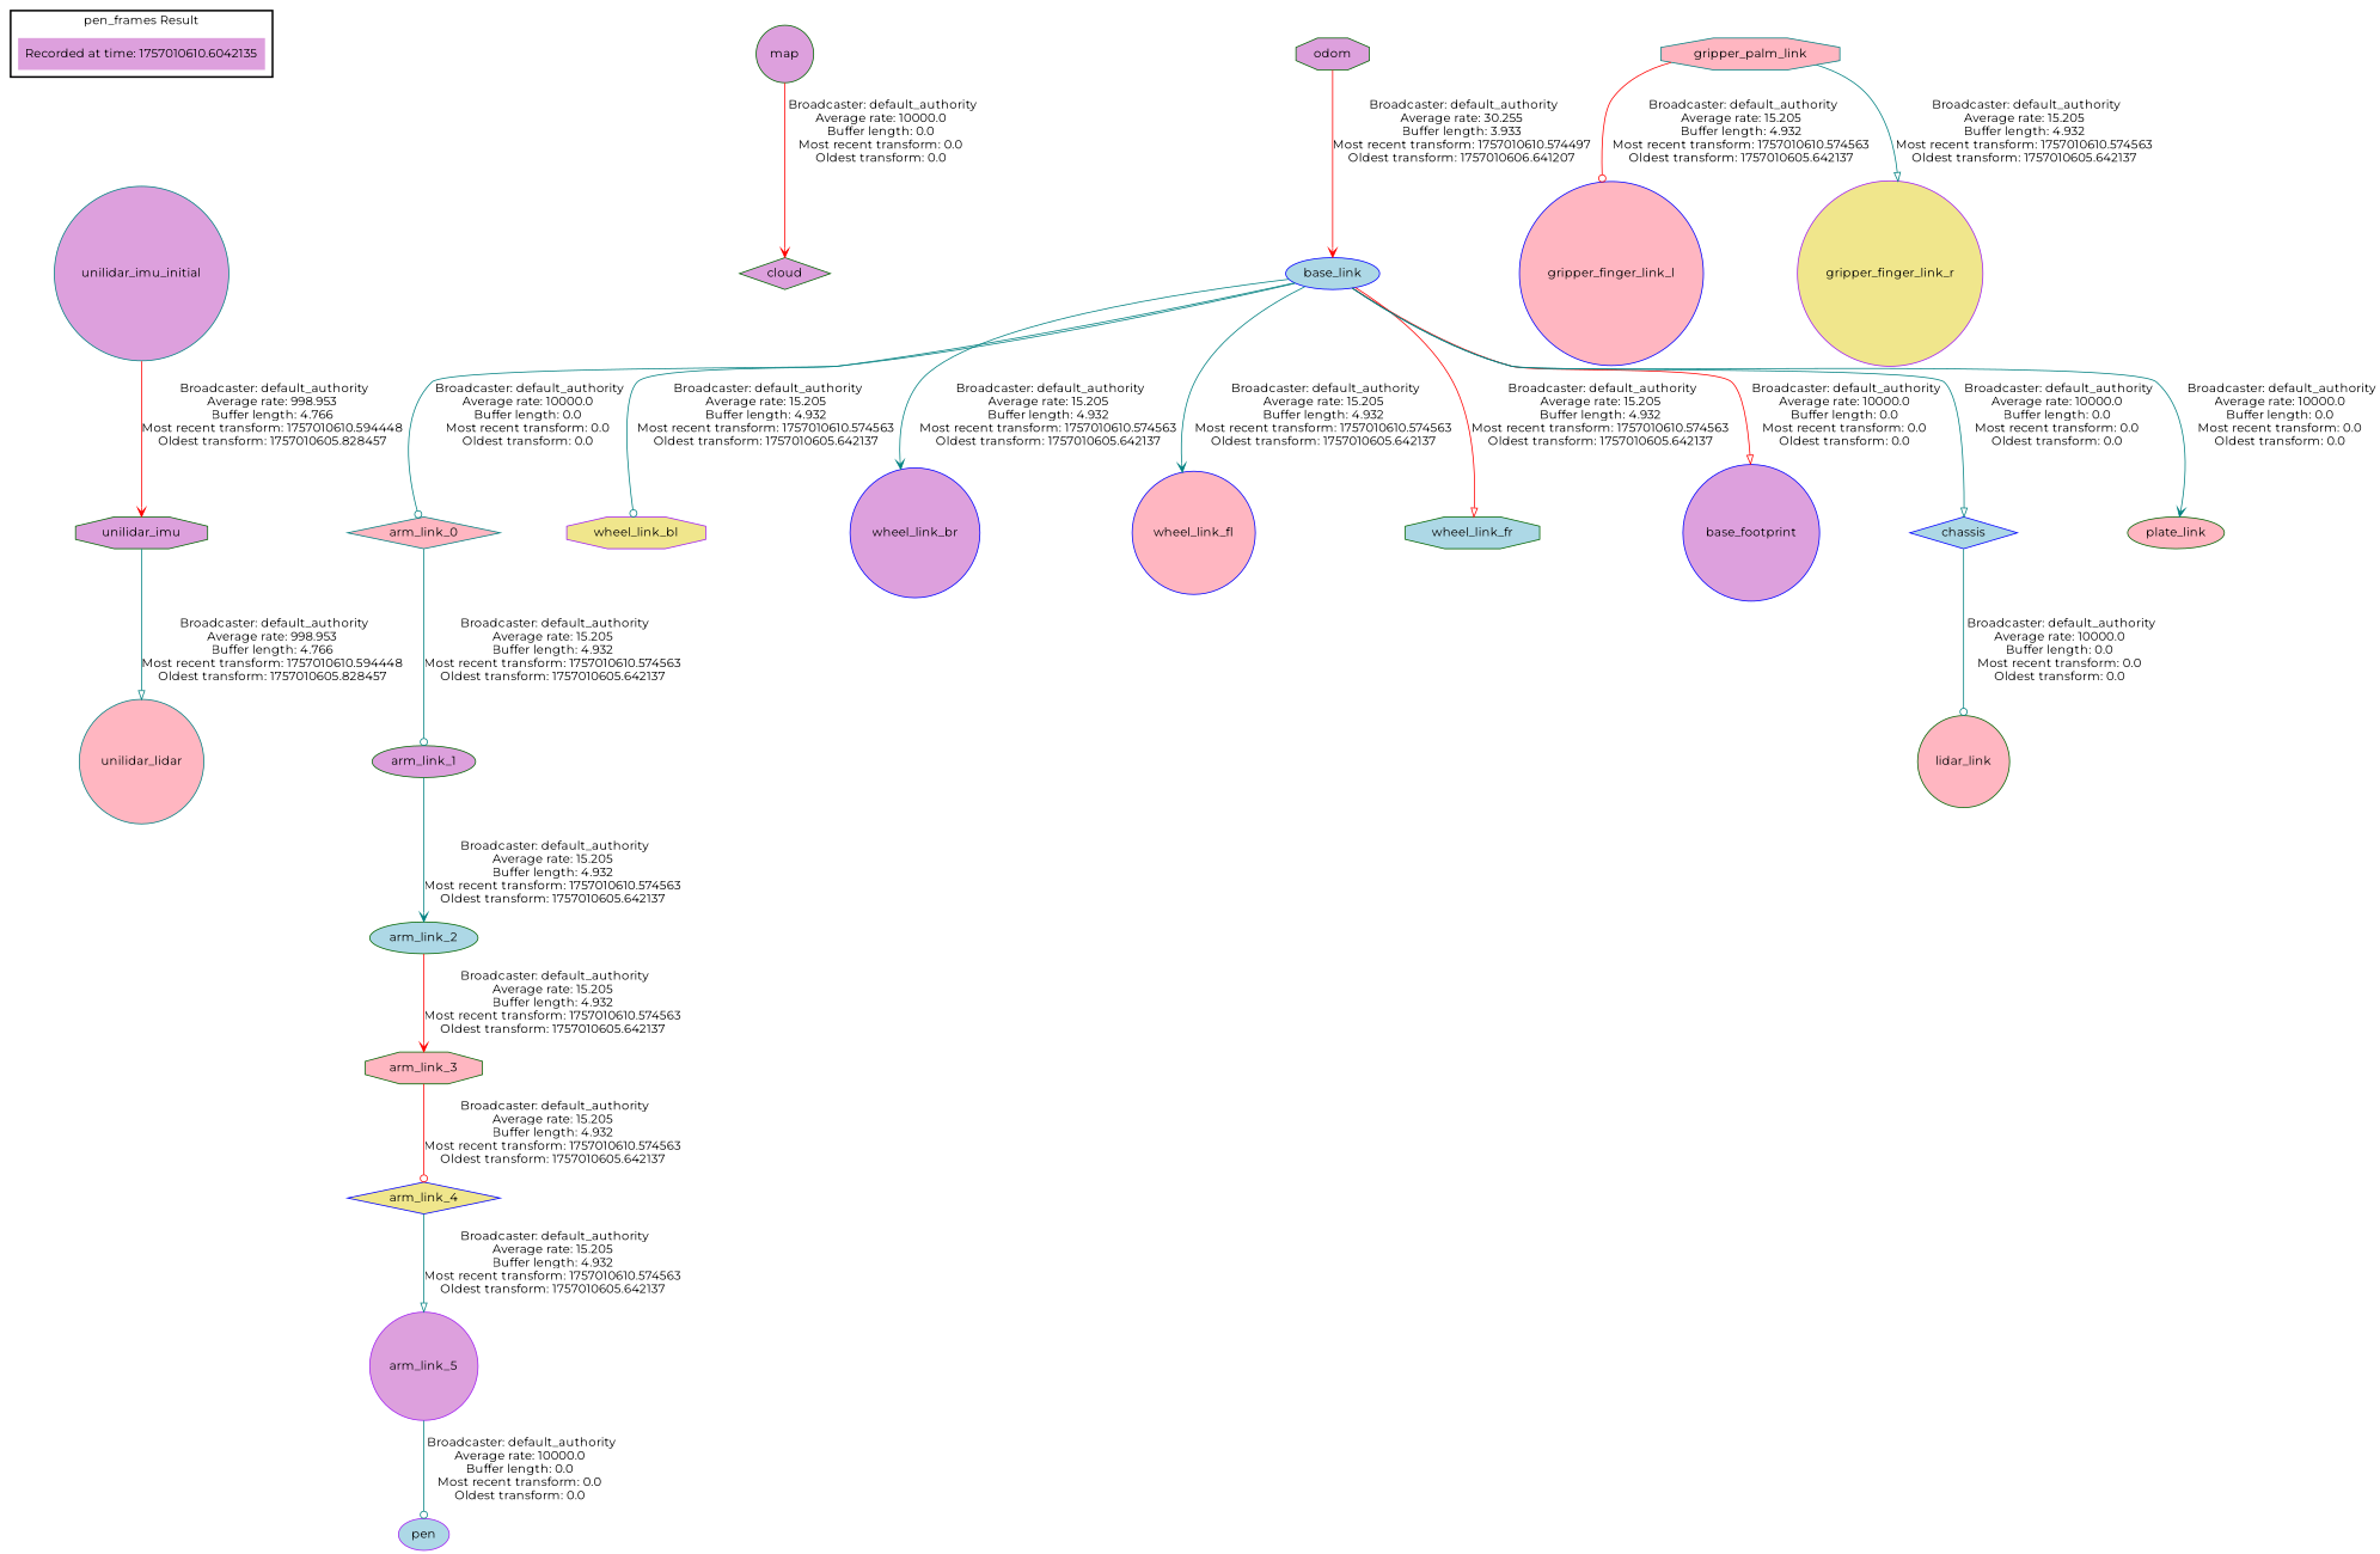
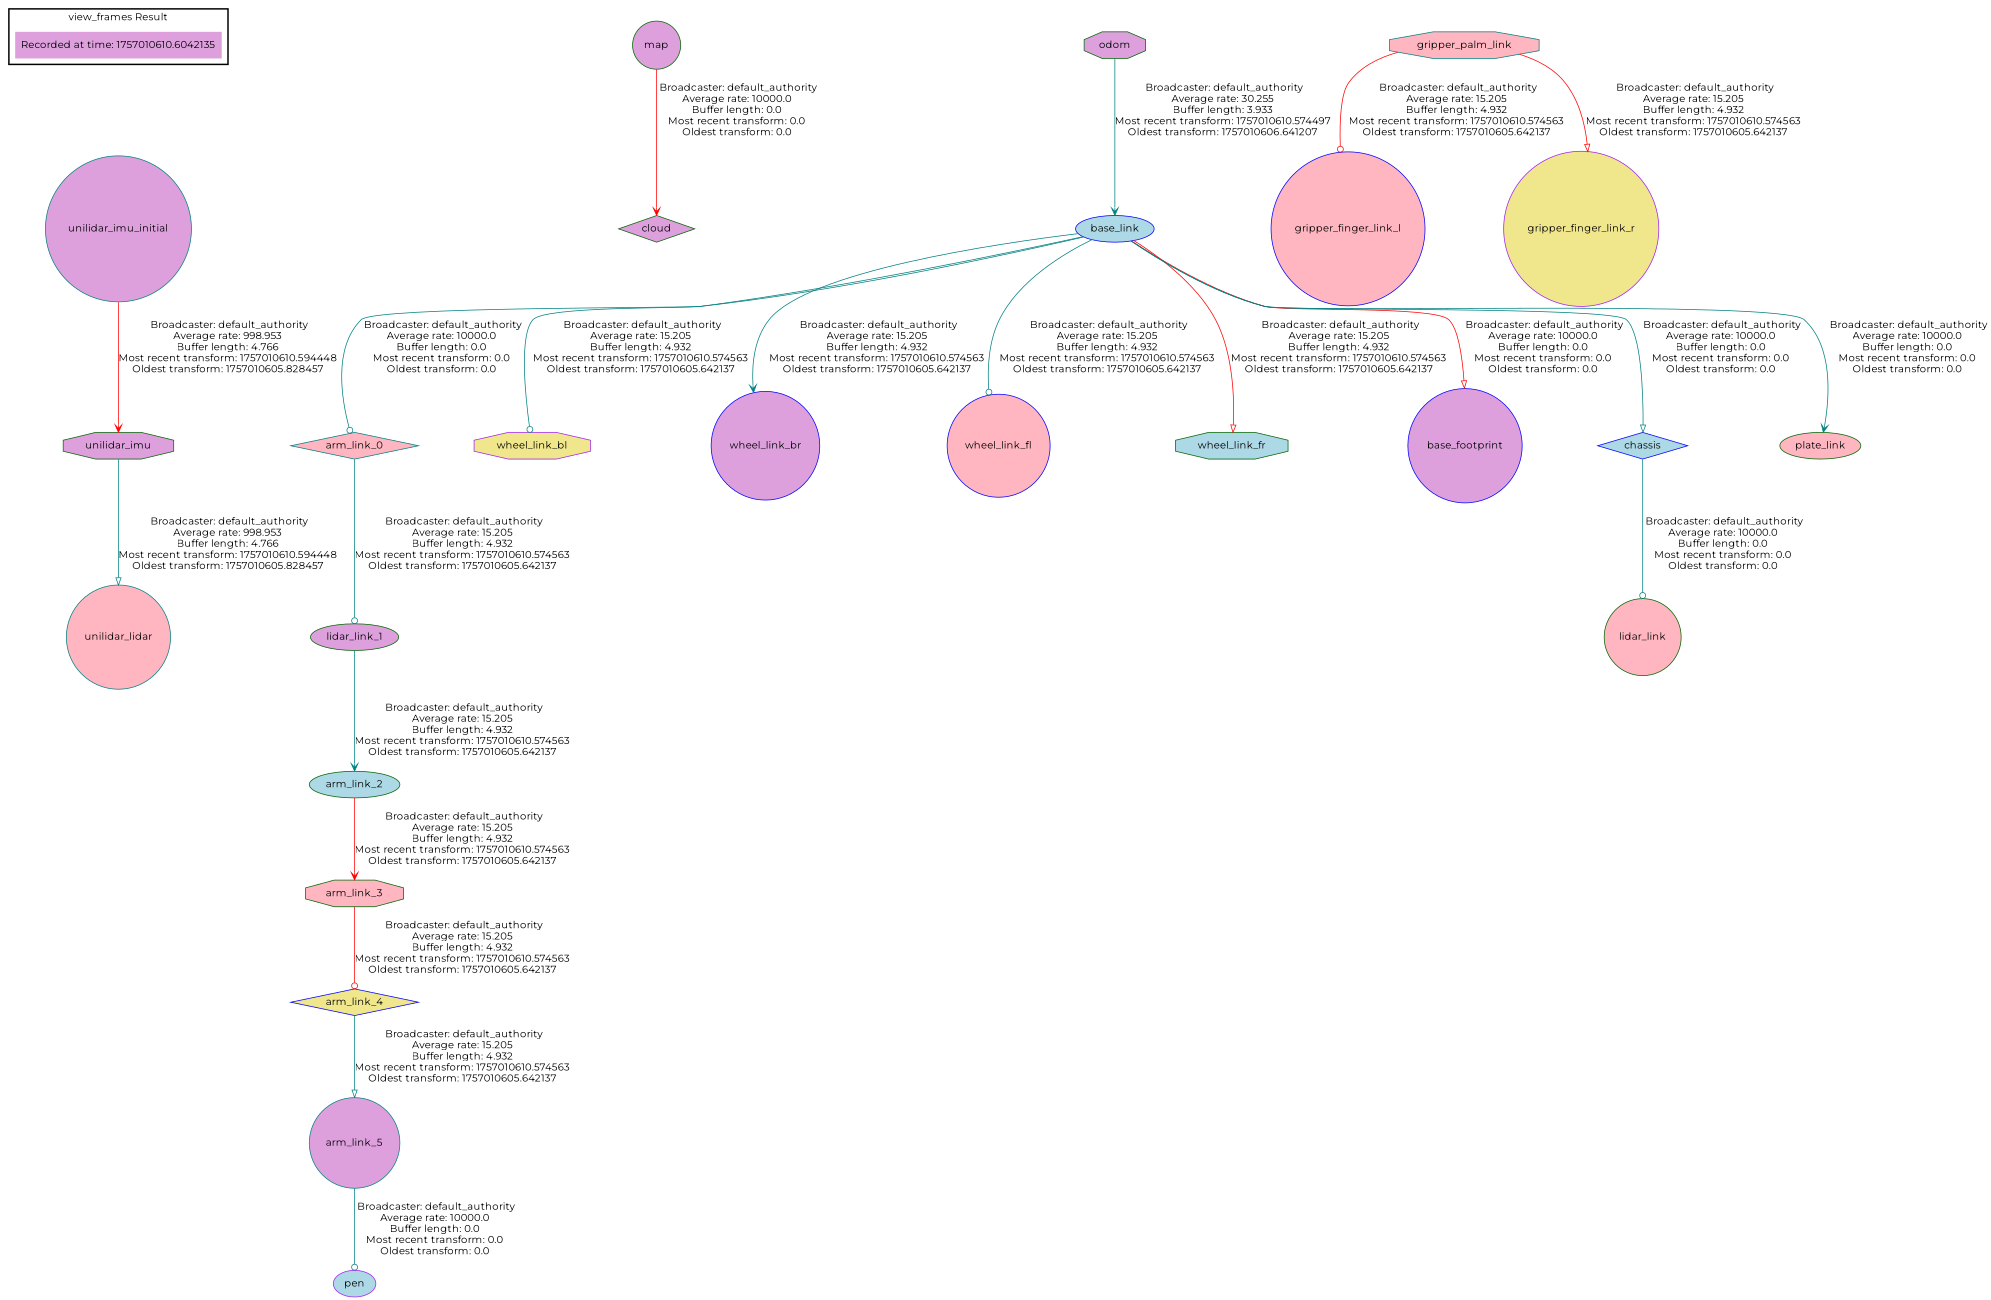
  digraph {
    fontname=Montserrat
    node [color=darkgreen fillcolor=plum fontname=Montserrat shape=circle style=filled]
    edge [fontname=Montserrat arrowhead=vee color=teal]
    "Recorded at time: 1757010610.6042135" [color=purple shape=plaintext]
    unilidar_imu_initial [color=teal]
    cloud [shape=diamond]
    map
    arm_link_0 [color=teal fillcolor=lightpink shape=diamond]
-   arm_link_1 [shape=ellipse]
+   arm_link_1 [shape=ellipse label=lidar_link_1]
    arm_link_2 [fillcolor=lightblue shape=ellipse]
    arm_link_3 [fillcolor=lightpink shape=octagon]
    base_link [color=blue fillcolor=lightblue shape=ellipse]
    wheel_link_bl [color=purple fillcolor=khaki shape=octagon]
    wheel_link_br [color=blue]
    wheel_link_fl [color=blue fillcolor=lightpink]
    wheel_link_fr [fillcolor=lightblue shape=octagon]
    base_footprint [color=blue]
    chassis [color=blue fillcolor=lightblue shape=diamond]
    plate_link [fillcolor=lightpink shape=ellipse]
    lidar_link [fillcolor=lightpink]
    arm_link_4 [color=blue fillcolor=khaki shape=diamond]
-   arm_link_5 [color=purple]
+   arm_link_5 [color=teal]
    pen [color=purple fillcolor=lightblue shape=ellipse]
    gripper_palm_link [color=teal fillcolor=lightpink shape=octagon]
    gripper_finger_link_l [color=blue fillcolor=lightpink]
    gripper_finger_link_r [color=purple fillcolor=khaki]
    odom [shape=octagon]
    unilidar_imu [shape=octagon]
    unilidar_lidar [color=teal fillcolor=lightpink]
    subgraph cluster_1 {
      color=black
-     label="pen_frames Result"
+     label="view_frames Result"
      style=bold
      "Recorded at time: 1757010610.6042135"
    }
    "Recorded at time: 1757010610.6042135" -> unilidar_imu_initial [style=invis arrowhead="" color=""]
    unilidar_imu_initial -> unilidar_imu [color=red label=" Broadcaster: default_authority\nAverage rate: 998.953\nBuffer length: 4.766\nMost recent transform: 1757010610.594448\nOldest transform: 1757010605.828457\n"]
    map -> cloud [color=red label=" Broadcaster: default_authority\nAverage rate: 10000.0\nBuffer length: 0.0\nMost recent transform: 0.0\nOldest transform: 0.0\n"]
    arm_link_0 -> arm_link_1 [arrowhead=odot label=" Broadcaster: default_authority\nAverage rate: 15.205\nBuffer length: 4.932\nMost recent transform: 1757010610.574563\nOldest transform: 1757010605.642137\n"]
    arm_link_1 -> arm_link_2 [label=" Broadcaster: default_authority\nAverage rate: 15.205\nBuffer length: 4.932\nMost recent transform: 1757010610.574563\nOldest transform: 1757010605.642137\n"]
    arm_link_2 -> arm_link_3 [color=red label=" Broadcaster: default_authority\nAverage rate: 15.205\nBuffer length: 4.932\nMost recent transform: 1757010610.574563\nOldest transform: 1757010605.642137\n"]
    arm_link_3 -> arm_link_4 [arrowhead=odot color=red label=" Broadcaster: default_authority\nAverage rate: 15.205\nBuffer length: 4.932\nMost recent transform: 1757010610.574563\nOldest transform: 1757010605.642137\n"]
    base_link -> arm_link_0 [arrowhead=odot label=" Broadcaster: default_authority\nAverage rate: 10000.0\nBuffer length: 0.0\nMost recent transform: 0.0\nOldest transform: 0.0\n"]
    base_link -> wheel_link_bl [arrowhead=odot label=" Broadcaster: default_authority\nAverage rate: 15.205\nBuffer length: 4.932\nMost recent transform: 1757010610.574563\nOldest transform: 1757010605.642137\n"]
    base_link -> wheel_link_br [label=" Broadcaster: default_authority\nAverage rate: 15.205\nBuffer length: 4.932\nMost recent transform: 1757010610.574563\nOldest transform: 1757010605.642137\n"]
-   base_link -> wheel_link_fl [label=" Broadcaster: default_authority\nAverage rate: 15.205\nBuffer length: 4.932\nMost recent transform: 1757010610.574563\nOldest transform: 1757010605.642137\n"]
+   base_link -> wheel_link_fl [arrowhead=odot label=" Broadcaster: default_authority\nAverage rate: 15.205\nBuffer length: 4.932\nMost recent transform: 1757010610.574563\nOldest transform: 1757010605.642137\n"]
    base_link -> wheel_link_fr [arrowhead=onormal color=red label=" Broadcaster: default_authority\nAverage rate: 15.205\nBuffer length: 4.932\nMost recent transform: 1757010610.574563\nOldest transform: 1757010605.642137\n"]
    base_link -> base_footprint [arrowhead=onormal color=red label=" Broadcaster: default_authority\nAverage rate: 10000.0\nBuffer length: 0.0\nMost recent transform: 0.0\nOldest transform: 0.0\n"]
    base_link -> chassis [arrowhead=onormal label=" Broadcaster: default_authority\nAverage rate: 10000.0\nBuffer length: 0.0\nMost recent transform: 0.0\nOldest transform: 0.0\n"]
    base_link -> plate_link [label=" Broadcaster: default_authority\nAverage rate: 10000.0\nBuffer length: 0.0\nMost recent transform: 0.0\nOldest transform: 0.0\n"]
    chassis -> lidar_link [arrowhead=odot label=" Broadcaster: default_authority\nAverage rate: 10000.0\nBuffer length: 0.0\nMost recent transform: 0.0\nOldest transform: 0.0\n"]
    arm_link_4 -> arm_link_5 [arrowhead=onormal label=" Broadcaster: default_authority\nAverage rate: 15.205\nBuffer length: 4.932\nMost recent transform: 1757010610.574563\nOldest transform: 1757010605.642137\n"]
    arm_link_5 -> pen [arrowhead=odot label=" Broadcaster: default_authority\nAverage rate: 10000.0\nBuffer length: 0.0\nMost recent transform: 0.0\nOldest transform: 0.0\n"]
    gripper_palm_link -> gripper_finger_link_l [arrowhead=odot color=red label=" Broadcaster: default_authority\nAverage rate: 15.205\nBuffer length: 4.932\nMost recent transform: 1757010610.574563\nOldest transform: 1757010605.642137\n"]
-   gripper_palm_link -> gripper_finger_link_r [arrowhead=onormal label=" Broadcaster: default_authority\nAverage rate: 15.205\nBuffer length: 4.932\nMost recent transform: 1757010610.574563\nOldest transform: 1757010605.642137\n"]
-   odom -> base_link [color=red label=" Broadcaster: default_authority\nAverage rate: 30.255\nBuffer length: 3.933\nMost recent transform: 1757010610.574497\nOldest transform: 1757010606.641207\n"]
+   gripper_palm_link -> gripper_finger_link_r [arrowhead=onormal color=red label=" Broadcaster: default_authority\nAverage rate: 15.205\nBuffer length: 4.932\nMost recent transform: 1757010610.574563\nOldest transform: 1757010605.642137\n"]
+   odom -> base_link [label=" Broadcaster: default_authority\nAverage rate: 30.255\nBuffer length: 3.933\nMost recent transform: 1757010610.574497\nOldest transform: 1757010606.641207\n"]
    unilidar_imu -> unilidar_lidar [arrowhead=onormal label=" Broadcaster: default_authority\nAverage rate: 998.953\nBuffer length: 4.766\nMost recent transform: 1757010610.594448\nOldest transform: 1757010605.828457\n"]
  }
